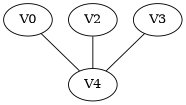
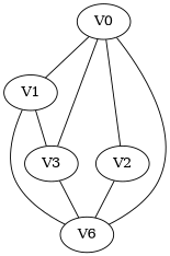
  graph {
    V0
+   V1
    V2
    V3
-   V4
+   V4 [label=V6]
+   V0 -- V1
+   V0 -- V2
+   V0 -- V3
    V0 -- V4
+   V1 -- V3
+   V1 -- V4
    V2 -- V4
    V3 -- V4
  }
